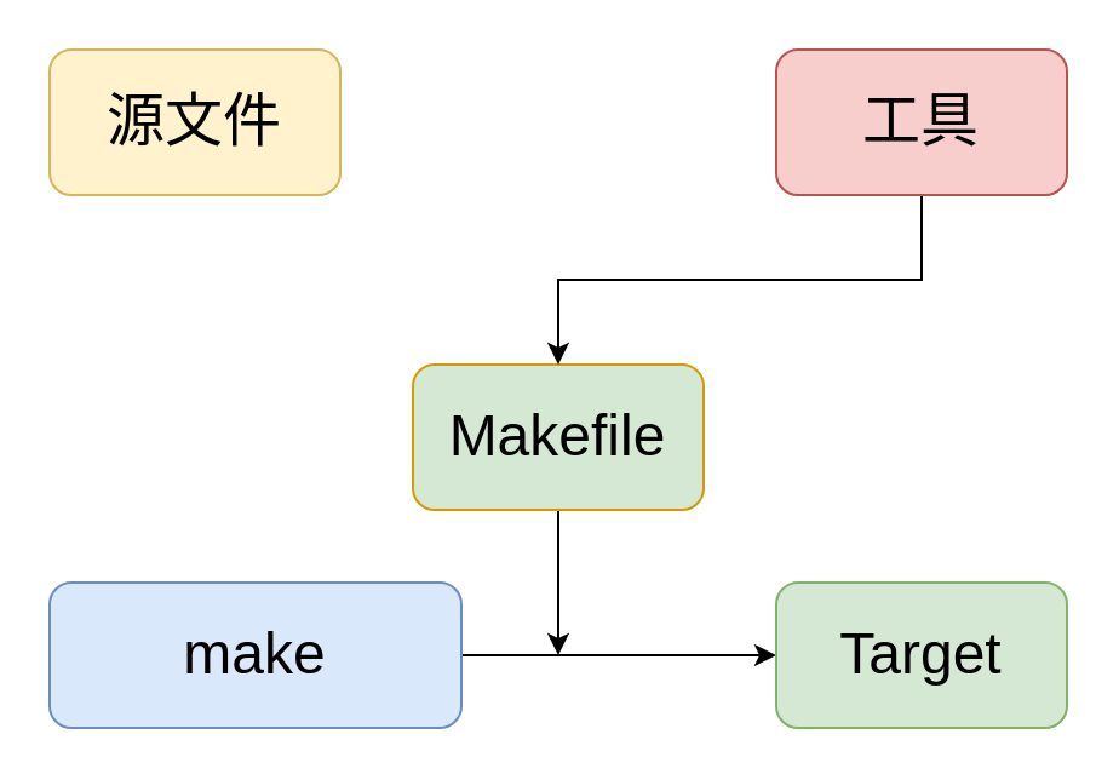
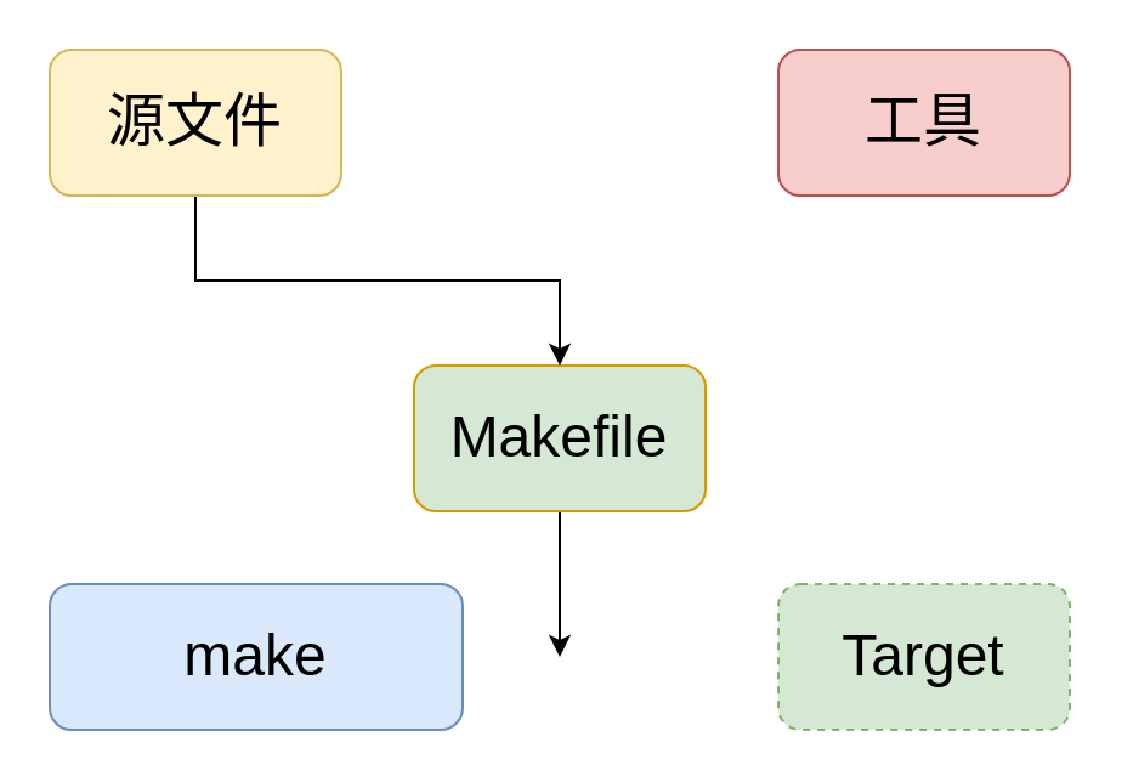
  <mxCell id="0" />
  <mxCell id="1" parent="0" />
- <mxCell id="2" style="edgeStyle=orthogonalEdgeStyle;rounded=0;orthogonalLoop=1;jettySize=auto;html=1;fontSize=24;" edge="1" parent="1" source="3" target="4"><mxGeometry relative="1" as="geometry" /></mxCell>
  <mxCell id="3" value="make" style="rounded=1;whiteSpace=wrap;html=1;fontSize=24;fillColor=#dae8fc;strokeColor=#6c8ebf;" vertex="1" parent="1"><mxGeometry x="20" y="240" width="170" height="60" as="geometry" /></mxCell>
- <mxCell id="4" value="Target" style="rounded=1;whiteSpace=wrap;html=1;fontSize=24;fillColor=#d5e8d4;strokeColor=#82b366;" vertex="1" parent="1"><mxGeometry x="320" y="240" width="120" height="60" as="geometry" /></mxCell>
+ <mxCell id="4" value="Target" style="rounded=1;whiteSpace=wrap;html=1;fontSize=24;fillColor=#d5e8d4;strokeColor=#82b366;dashed=1;" vertex="1" parent="1"><mxGeometry x="320" y="240" width="120" height="60" as="geometry" /></mxCell>
  <mxCell id="5" style="edgeStyle=orthogonalEdgeStyle;rounded=0;orthogonalLoop=1;jettySize=auto;html=1;fontSize=24;" edge="1" parent="1" source="6"><mxGeometry relative="1" as="geometry"><mxPoint x="230" y="270" as="targetPoint" /></mxGeometry></mxCell>
  <mxCell id="6" value="Makefile" style="rounded=1;whiteSpace=wrap;html=1;fontSize=24;fillColor=#d5e8d4;strokeColor=#d79b00;" vertex="1" parent="1"><mxGeometry x="170" y="150" width="120" height="60" as="geometry" /></mxCell>
+ <mxCell id="7" style="edgeStyle=orthogonalEdgeStyle;rounded=0;orthogonalLoop=1;jettySize=auto;html=1;fontSize=24;exitX=0.5;exitY=1;exitDx=0;exitDy=0;" edge="1" parent="1" source="8" target="6"><mxGeometry relative="1" as="geometry" /></mxCell>
  <mxCell id="8" value="源文件" style="rounded=1;whiteSpace=wrap;html=1;fontSize=24;fillColor=#fff2cc;strokeColor=#d6b656;" vertex="1" parent="1"><mxGeometry x="20" y="20" width="120" height="60" as="geometry" /></mxCell>
- <mxCell id="9" style="edgeStyle=orthogonalEdgeStyle;rounded=0;orthogonalLoop=1;jettySize=auto;html=1;entryX=0.5;entryY=0;entryDx=0;entryDy=0;fontSize=24;exitX=0.5;exitY=1;exitDx=0;exitDy=0;" edge="1" parent="1" source="10" target="6"><mxGeometry relative="1" as="geometry" /></mxCell>
  <mxCell id="10" value="工具" style="rounded=1;whiteSpace=wrap;html=1;fontSize=24;fillColor=#f8cecc;strokeColor=#b85450;" vertex="1" parent="1"><mxGeometry x="320" y="20" width="120" height="60" as="geometry" /></mxCell>
